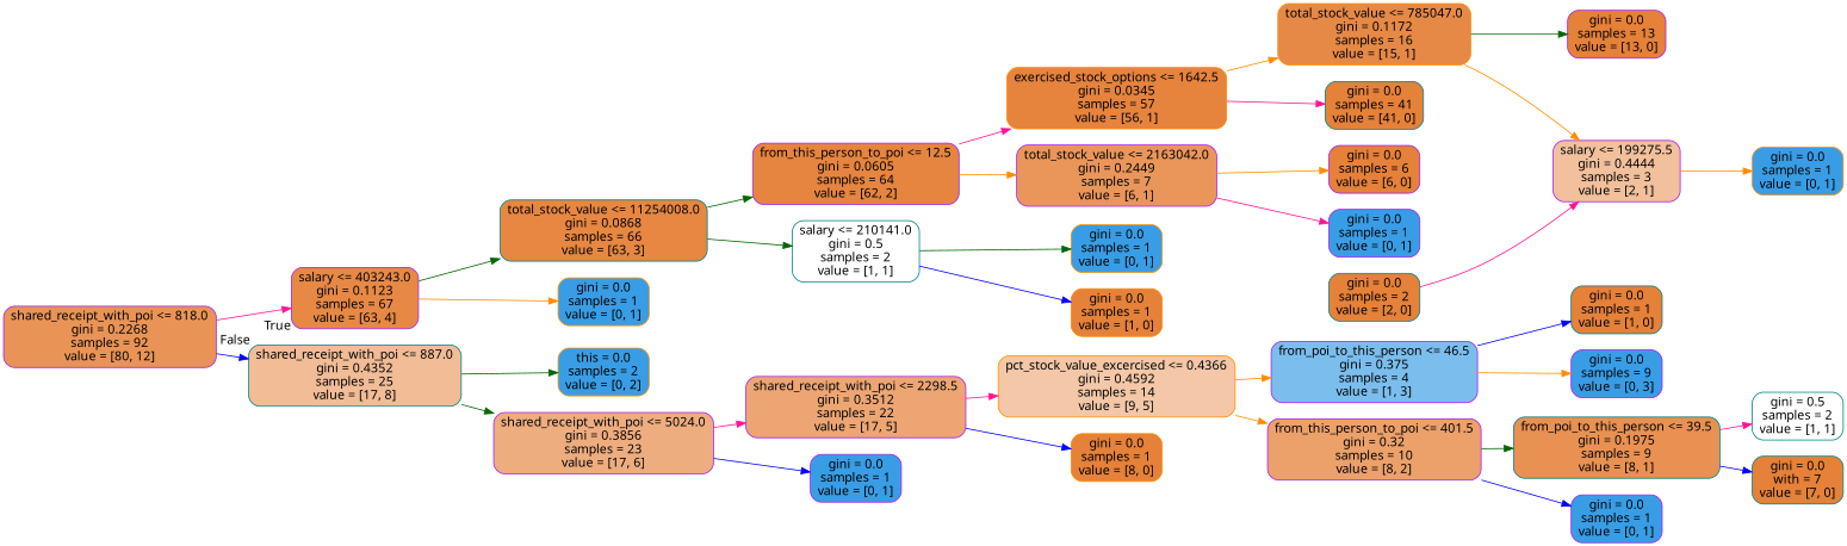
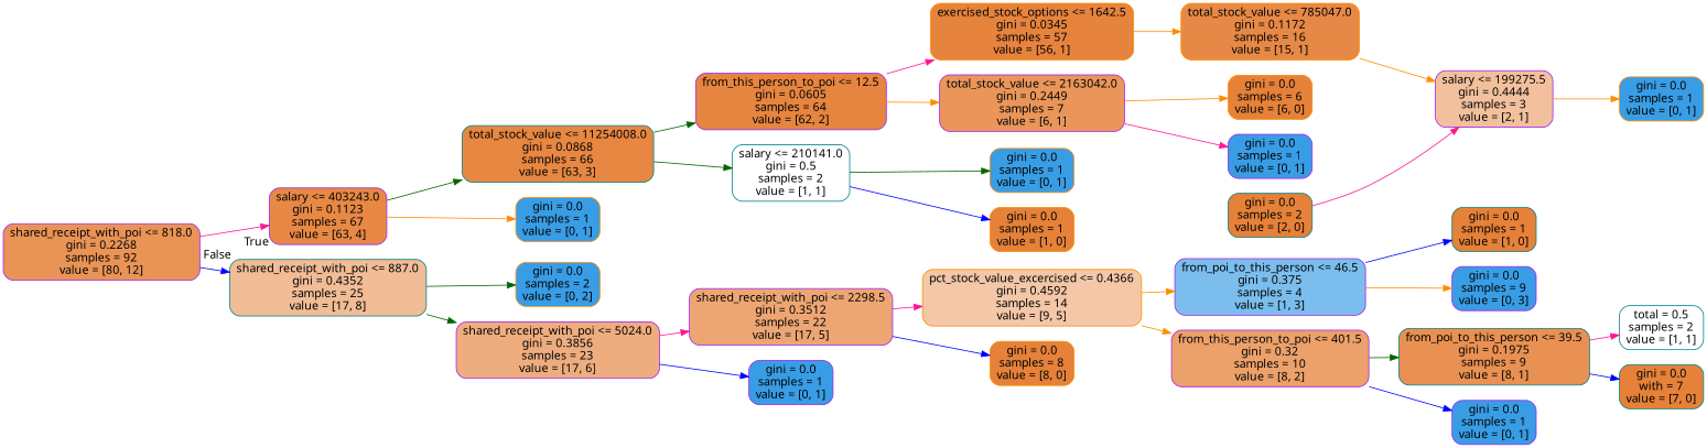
  digraph {
    fontname="Noto Sans"
    rankdir=LR
    node [color=purple fillcolor="#399de5ff" fontname="Noto Sans" shape=box style="filled, rounded"]
    edge [color=darkorange fontname="Noto Sans"]
    n1 [fillcolor="#e58139d9" label="shared_receipt_with_poi <= 818.0\ngini = 0.2268\nsamples = 92\nvalue = [80, 12]"]
    n2 [fillcolor="#e58139ef" label="salary <= 403243.0\ngini = 0.1123\nsamples = 67\nvalue = [63, 4]"]
    n3 [color=teal fillcolor="#e5813987" label="shared_receipt_with_poi <= 887.0\ngini = 0.4352\nsamples = 25\nvalue = [17, 8]"]
    n4 [color=teal fillcolor="#e58139f3" label="total_stock_value <= 11254008.0\ngini = 0.0868\nsamples = 66\nvalue = [63, 3]"]
    n5 [color=darkorange label="gini = 0.0\nsamples = 1\nvalue = [0, 1]"]
-   n6 [color=darkorange label="this = 0.0\nsamples = 2\nvalue = [0, 2]"]
+   n6 [color=darkorange label="gini = 0.0\nsamples = 2\nvalue = [0, 2]"]
    n7 [fillcolor="#e58139a5" label="shared_receipt_with_poi <= 5024.0\ngini = 0.3856\nsamples = 23\nvalue = [17, 6]"]
    n8 [fillcolor="#e58139f7" label="from_this_person_to_poi <= 12.5\ngini = 0.0605\nsamples = 64\nvalue = [62, 2]"]
    n9 [color=teal fillcolor="#e5813900" label="salary <= 210141.0\ngini = 0.5\nsamples = 2\nvalue = [1, 1]"]
    n10 [color=darkorange fillcolor="#e58139fa" label="exercised_stock_options <= 1642.5\ngini = 0.0345\nsamples = 57\nvalue = [56, 1]"]
    n11 [fillcolor="#e58139d4" label="total_stock_value <= 2163042.0\ngini = 0.2449\nsamples = 7\nvalue = [6, 1]"]
    n12 [color=darkorange label="gini = 0.0\nsamples = 1\nvalue = [0, 1]"]
    n13 [color=darkorange fillcolor="#e58139ff" label="gini = 0.0\nsamples = 1\nvalue = [1, 0]"]
    n14 [color=darkorange fillcolor="#e58139ee" label="total_stock_value <= 785047.0\ngini = 0.1172\nsamples = 16\nvalue = [15, 1]"]
-   n15 [color=teal fillcolor="#e58139ff" label="gini = 0.0\nsamples = 41\nvalue = [41, 0]"]
-   n16 [fillcolor="#e58139ff" label="gini = 0.0\nsamples = 6\nvalue = [6, 0]"]
+   n16 [color=darkorange fillcolor="#e58139ff" label="gini = 0.0\nsamples = 6\nvalue = [6, 0]"]
    n17 [label="gini = 0.0\nsamples = 1\nvalue = [0, 1]"]
-   n18 [fillcolor="#e58139ff" label="gini = 0.0\nsamples = 13\nvalue = [13, 0]"]
    n19 [fillcolor="#e581397f" label="salary <= 199275.5\ngini = 0.4444\nsamples = 3\nvalue = [2, 1]"]
    n20 [color=darkorange label="gini = 0.0\nsamples = 1\nvalue = [0, 1]"]
    n21 [color=teal fillcolor="#e58139ff" label="gini = 0.0\nsamples = 2\nvalue = [2, 0]"]
    n22 [fillcolor="#e58139b4" label="shared_receipt_with_poi <= 2298.5\ngini = 0.3512\nsamples = 22\nvalue = [17, 5]"]
    n23 [label="gini = 0.0\nsamples = 1\nvalue = [0, 1]"]
    n24 [color=darkorange fillcolor="#e5813971" label="pct_stock_value_excercised <= 0.4366\ngini = 0.4592\nsamples = 14\nvalue = [9, 5]"]
-   n25 [color=darkorange fillcolor="#e58139ff" label="gini = 0.0\nsamples = 1\nvalue = [8, 0]"]
+   n25 [color=darkorange fillcolor="#e58139ff" label="gini = 0.0\nsamples = 8\nvalue = [8, 0]"]
    n26 [fillcolor="#399de5aa" label="from_poi_to_this_person <= 46.5\ngini = 0.375\nsamples = 4\nvalue = [1, 3]"]
    n27 [fillcolor="#e58139bf" label="from_this_person_to_poi <= 401.5\ngini = 0.32\nsamples = 10\nvalue = [8, 2]"]
    n28 [color=teal fillcolor="#e58139ff" label="gini = 0.0\nsamples = 1\nvalue = [1, 0]"]
    n29 [label="gini = 0.0\nsamples = 9\nvalue = [0, 3]"]
    n30 [color=teal fillcolor="#e58139df" label="from_poi_to_this_person <= 39.5\ngini = 0.1975\nsamples = 9\nvalue = [8, 1]"]
    n31 [label="gini = 0.0\nsamples = 1\nvalue = [0, 1]"]
-   n32 [color=teal fillcolor="#e5813900" label="gini = 0.5\nsamples = 2\nvalue = [1, 1]"]
+   n32 [color=teal fillcolor="#e5813900" label="total = 0.5\nsamples = 2\nvalue = [1, 1]"]
    n33 [color=teal fillcolor="#e58139ff" label="gini = 0.0\nwith = 7\nvalue = [7, 0]"]
    n1 -> n2 [color=deeppink headlabel=True labelangle=45 labeldistance=2.5]
    n1 -> n3 [color=blue headlabel=False labelangle=-45 labeldistance=2.5]
    n2 -> n4 [color=darkgreen]
    n2 -> n5
    n3 -> n6 [color=darkgreen]
    n3 -> n7 [color=darkgreen]
    n4 -> n8 [color=darkgreen]
    n4 -> n9 [color=darkgreen]
    n7 -> n22 [color=deeppink]
    n7 -> n23 [color=blue]
    n8 -> n10 [color=deeppink]
    n8 -> n11
    n9 -> n12 [color=darkgreen]
    n9 -> n13 [color=blue]
    n10 -> n14
-   n10 -> n15 [color=deeppink]
    n11 -> n16
    n11 -> n17 [color=deeppink]
-   n14 -> n18 [color=darkgreen]
    n14 -> n19
    n19 -> n20
    n21 -> n19 [color=deeppink]
    n22 -> n24 [color=deeppink]
    n22 -> n25 [color=blue]
    n24 -> n26
    n24 -> n27
    n26 -> n28 [color=blue]
    n26 -> n29
    n27 -> n30 [color=darkgreen]
    n27 -> n31 [color=blue]
    n30 -> n32 [color=deeppink]
    n30 -> n33 [color=blue]
  }
